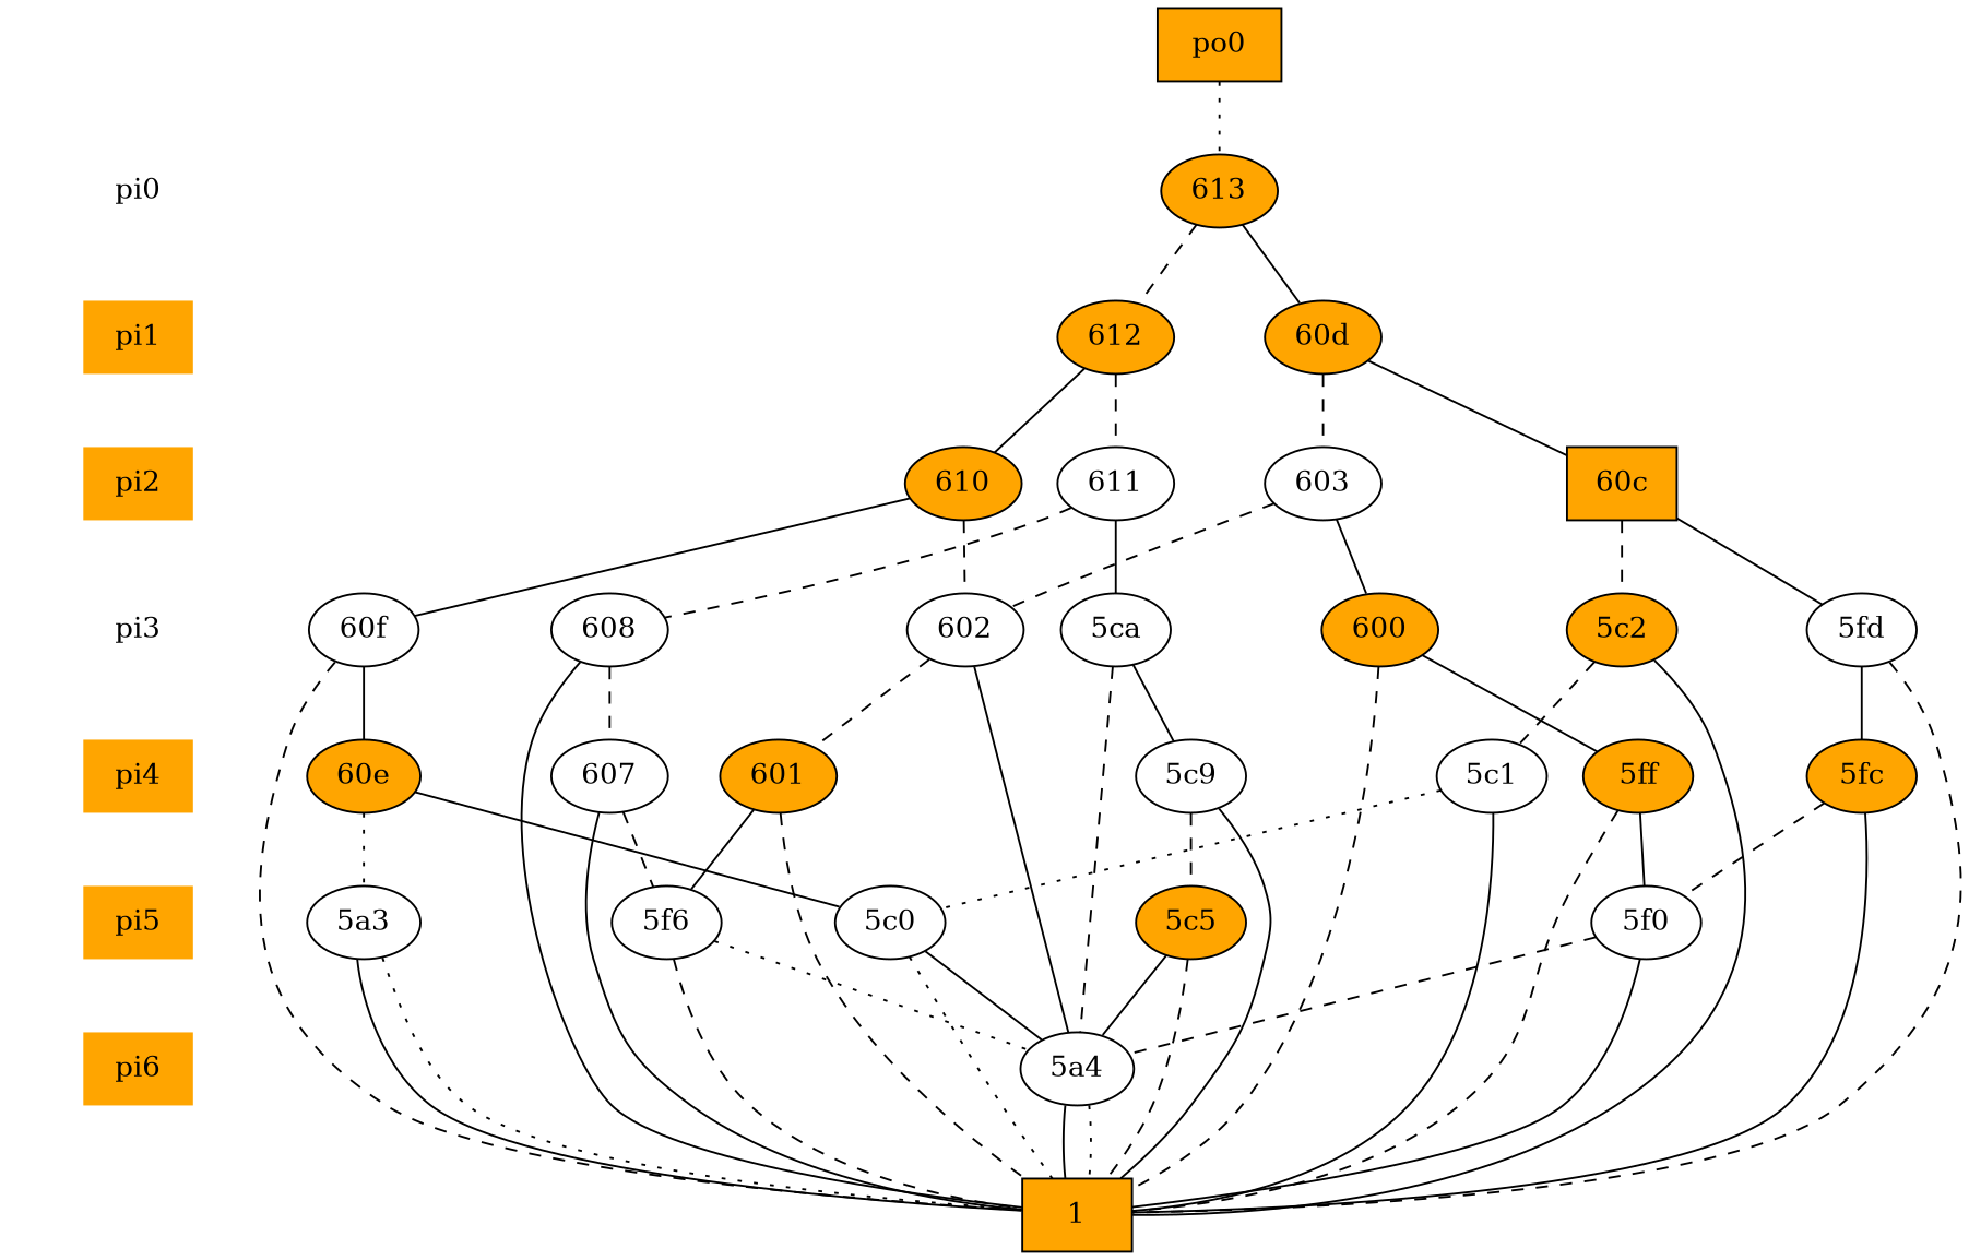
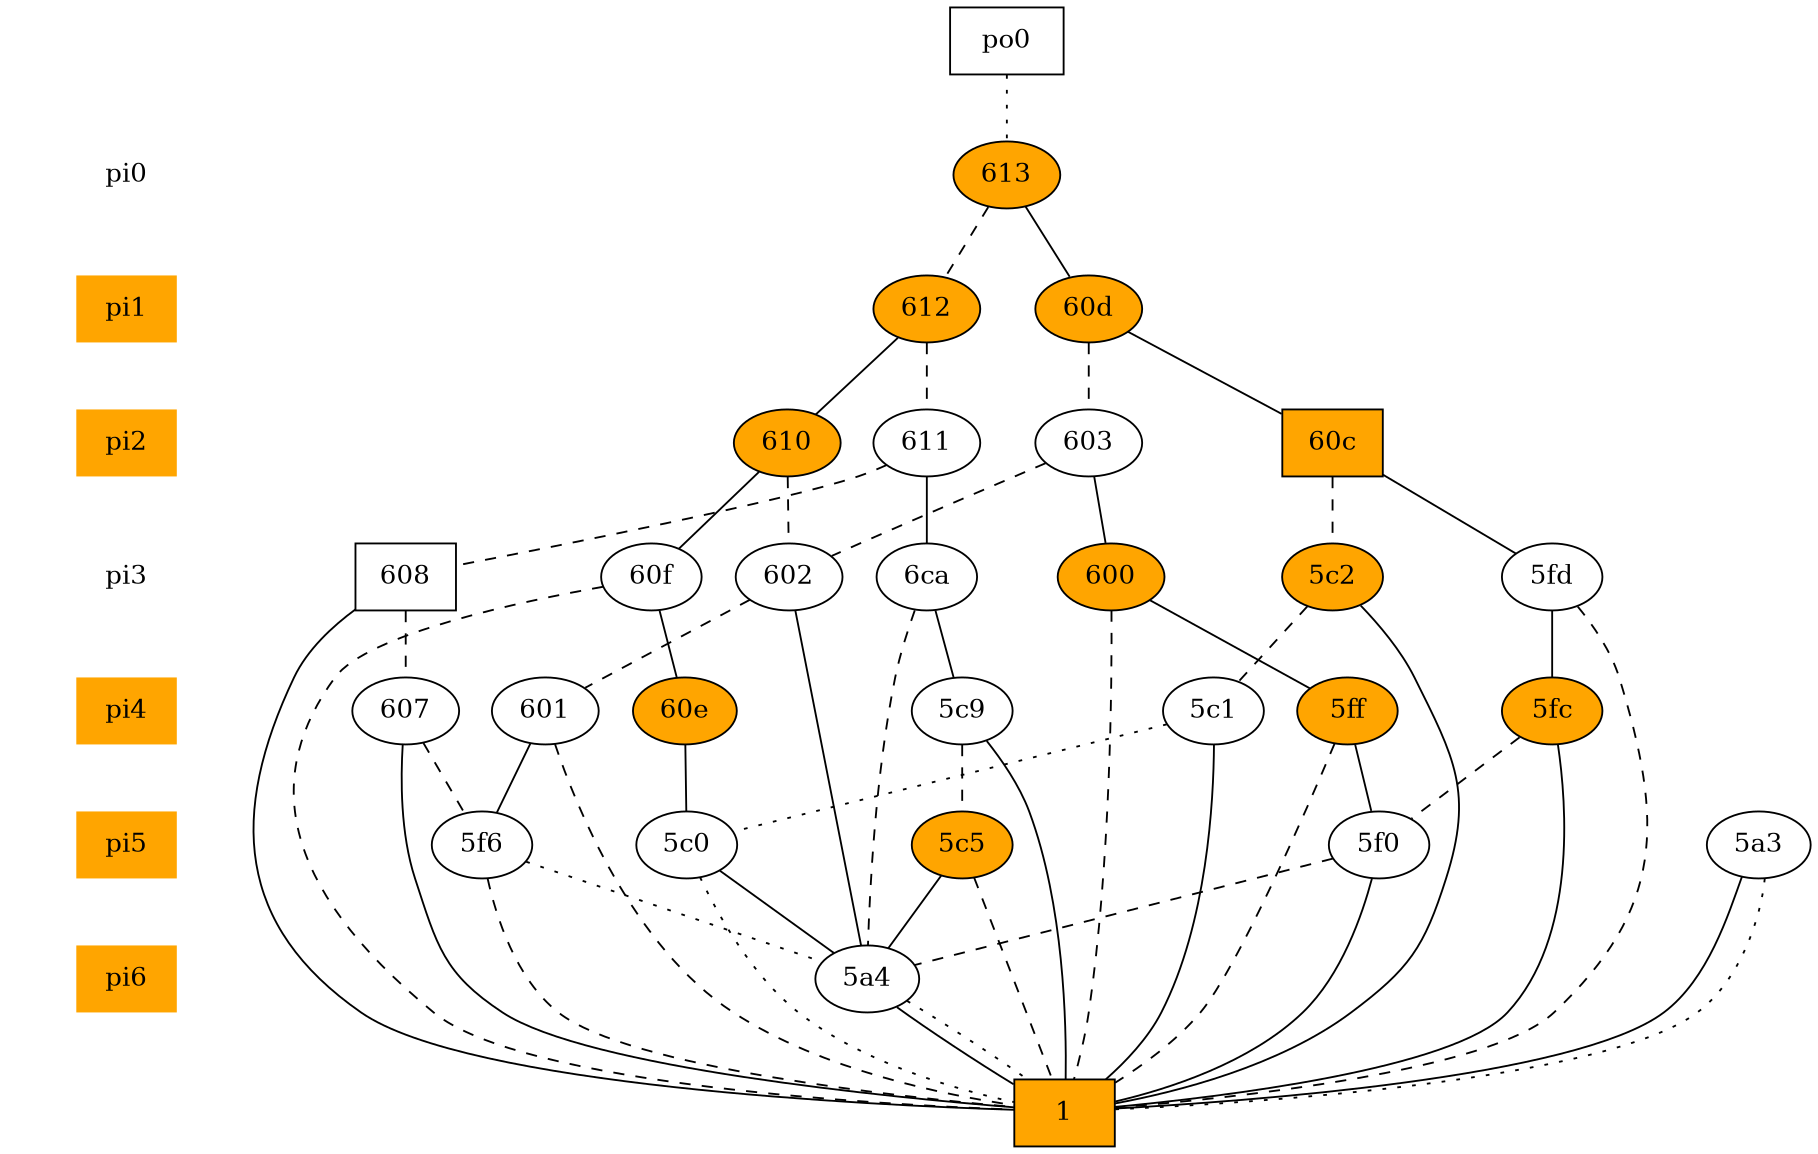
  digraph {
    node [style=filled fillcolor=white]
    edge [dir=none]
    "CONST NODES" [shape=plaintext style=invis fillcolor=""]
    " pi0 " [shape=plaintext]
    " pi1 " [fillcolor=orange shape=plaintext]
    " pi2 " [fillcolor=orange shape=plaintext]
    " pi3 " [shape=plaintext]
    " pi4 " [fillcolor=orange shape=plaintext]
    " pi5 " [fillcolor=orange shape=plaintext]
    " pi6 " [fillcolor=orange shape=plaintext]
-   "  po0  " [fillcolor=orange shape=box]
+   "  po0  " [shape=box]
    613 [fillcolor=orange]
    612 [fillcolor=orange]
    "60d" [fillcolor=orange]
    "60c" [fillcolor=orange shape=box]
    610 [fillcolor=orange]
    603
    611
    "5fd"
    "5c2" [fillcolor=orange]
    "60f"
    602
-   608
-   "5ca"
+   608 [shape=box]
+   "5ca" [label="6ca"]
    600 [fillcolor=orange]
    "5ff" [fillcolor=orange]
    "5c1"
-   601 [fillcolor=orange]
+   601
    "5c9"
    "60e" [fillcolor=orange]
    "5fc" [fillcolor=orange]
    607
    "5a3"
    "5c5" [fillcolor=orange]
    "5c0"
    "5f6"
    "5f0"
    "5a4"
    n37 [fillcolor=orange label=1 shape=box]
    subgraph sub_1 {
      "CONST NODES"
      " pi0 "
      " pi1 "
      " pi2 "
      " pi3 "
      " pi4 "
      " pi5 "
      " pi6 "
    }
    subgraph sub_2 {
      rank=same
      "  po0  "
    }
    subgraph sub_3 {
      rank=same
      " pi0 "
      613
    }
    subgraph sub_4 {
      rank=same
      " pi1 "
      612
      "60d"
    }
    subgraph sub_5 {
      rank=same
      " pi2 "
      "60c"
      610
      603
      611
    }
    subgraph sub_6 {
      rank=same
      " pi3 "
      "5fd"
      "5c2"
      "60f"
      602
      608
      "5ca"
      600
    }
    subgraph sub_7 {
      rank=same
      " pi4 "
      "5ff"
      "5c1"
      601
      "5c9"
      "60e"
      "5fc"
      607
    }
    subgraph sub_8 {
      rank=same
      " pi5 "
      "5a3"
      "5c5"
      "5c0"
      "5f6"
      "5f0"
    }
    subgraph sub_9 {
      rank=same
      " pi6 "
      "5a4"
    }
    subgraph sub_10 {
      rank=same
      "CONST NODES"
      subgraph sub_11 {
        rank=same
        n37
      }
    }
    " pi0 " -> " pi1 " [style=invis]
    " pi1 " -> " pi2 " [style=invis]
    " pi2 " -> " pi3 " [style=invis]
    " pi3 " -> " pi4 " [style=invis]
    " pi4 " -> " pi5 " [style=invis]
    " pi5 " -> " pi6 " [style=invis]
    " pi6 " -> "CONST NODES" [style=invis]
    "  po0  " -> 613 [style=dotted]
    613 -> 612 [style=dashed]
    613 -> "60d"
    612 -> 610
    612 -> 611 [style=dashed]
    "60d" -> "60c"
    "60d" -> 603 [style=dashed]
    "60c" -> "5fd"
    "60c" -> "5c2" [style=dashed]
    610 -> "60f"
    610 -> 602 [style=dashed]
    603 -> 602 [style=dashed]
    603 -> 600
    611 -> 608 [style=dashed]
    611 -> "5ca"
    "5fd" -> "5fc"
    "5fd" -> n37 [style=dashed]
    "5c2" -> "5c1" [style=dashed]
    "5c2" -> n37
    "60f" -> "60e"
    "60f" -> n37 [style=dashed]
    602 -> 601 [style=dashed]
    602 -> "5a4"
    608 -> 607 [style=dashed]
    608 -> n37
    "5ca" -> "5c9"
    "5ca" -> "5a4" [style=dashed]
    600 -> "5ff"
    600 -> n37 [style=dashed]
    "5ff" -> "5f0"
    "5ff" -> n37 [style=dashed]
    "5c1" -> "5c0" [style=dotted]
    "5c1" -> n37
    601 -> "5f6"
    601 -> n37 [style=dashed]
    "5c9" -> "5c5" [style=dashed]
    "5c9" -> n37
-   "60e" -> "5a3" [style=dotted]
    "60e" -> "5c0"
    "5fc" -> "5f0" [style=dashed]
    "5fc" -> n37
    607 -> "5f6" [style=dashed]
    607 -> n37
    "5a3" -> n37
    "5a3" -> n37 [style=dotted]
    "5c5" -> "5a4"
    "5c5" -> n37 [style=dashed]
    "5c0" -> "5a4"
    "5c0" -> n37 [style=dotted]
    "5f6" -> "5a4" [style=dotted]
    "5f6" -> n37 [style=dashed]
    "5f0" -> "5a4" [style=dashed]
    "5f0" -> n37
    "5a4" -> n37
    "5a4" -> n37 [style=dotted]
  }
